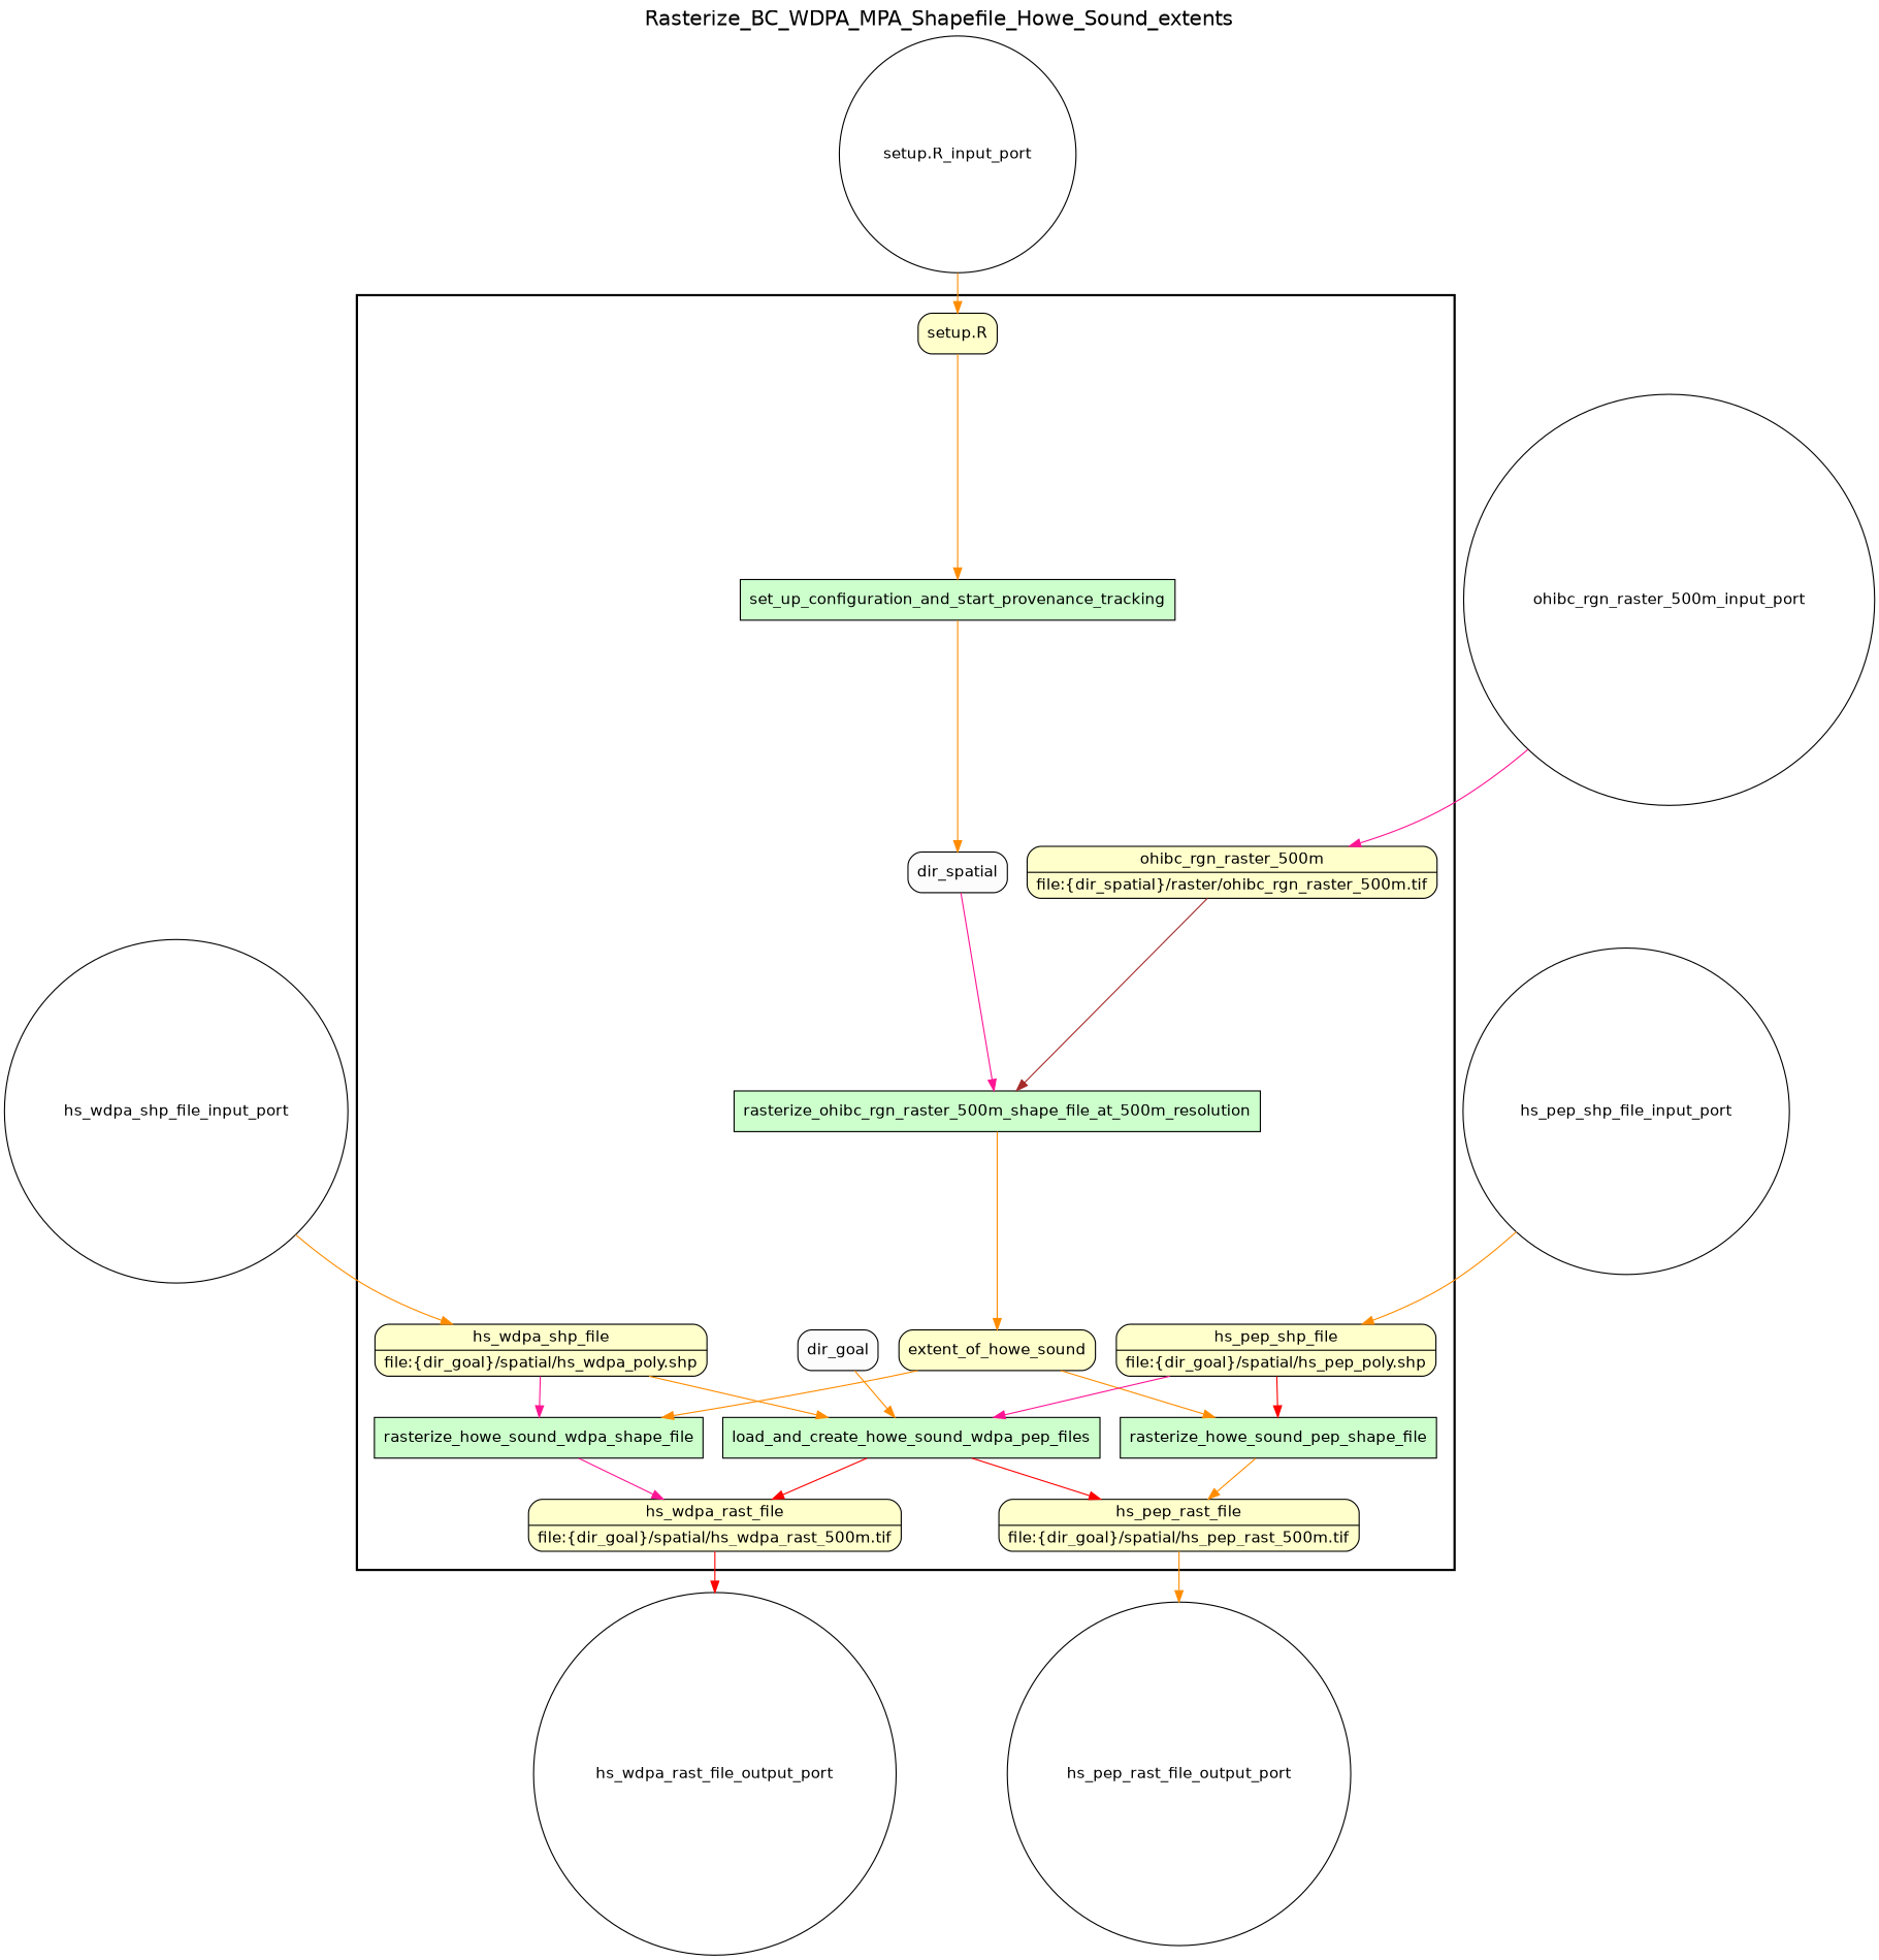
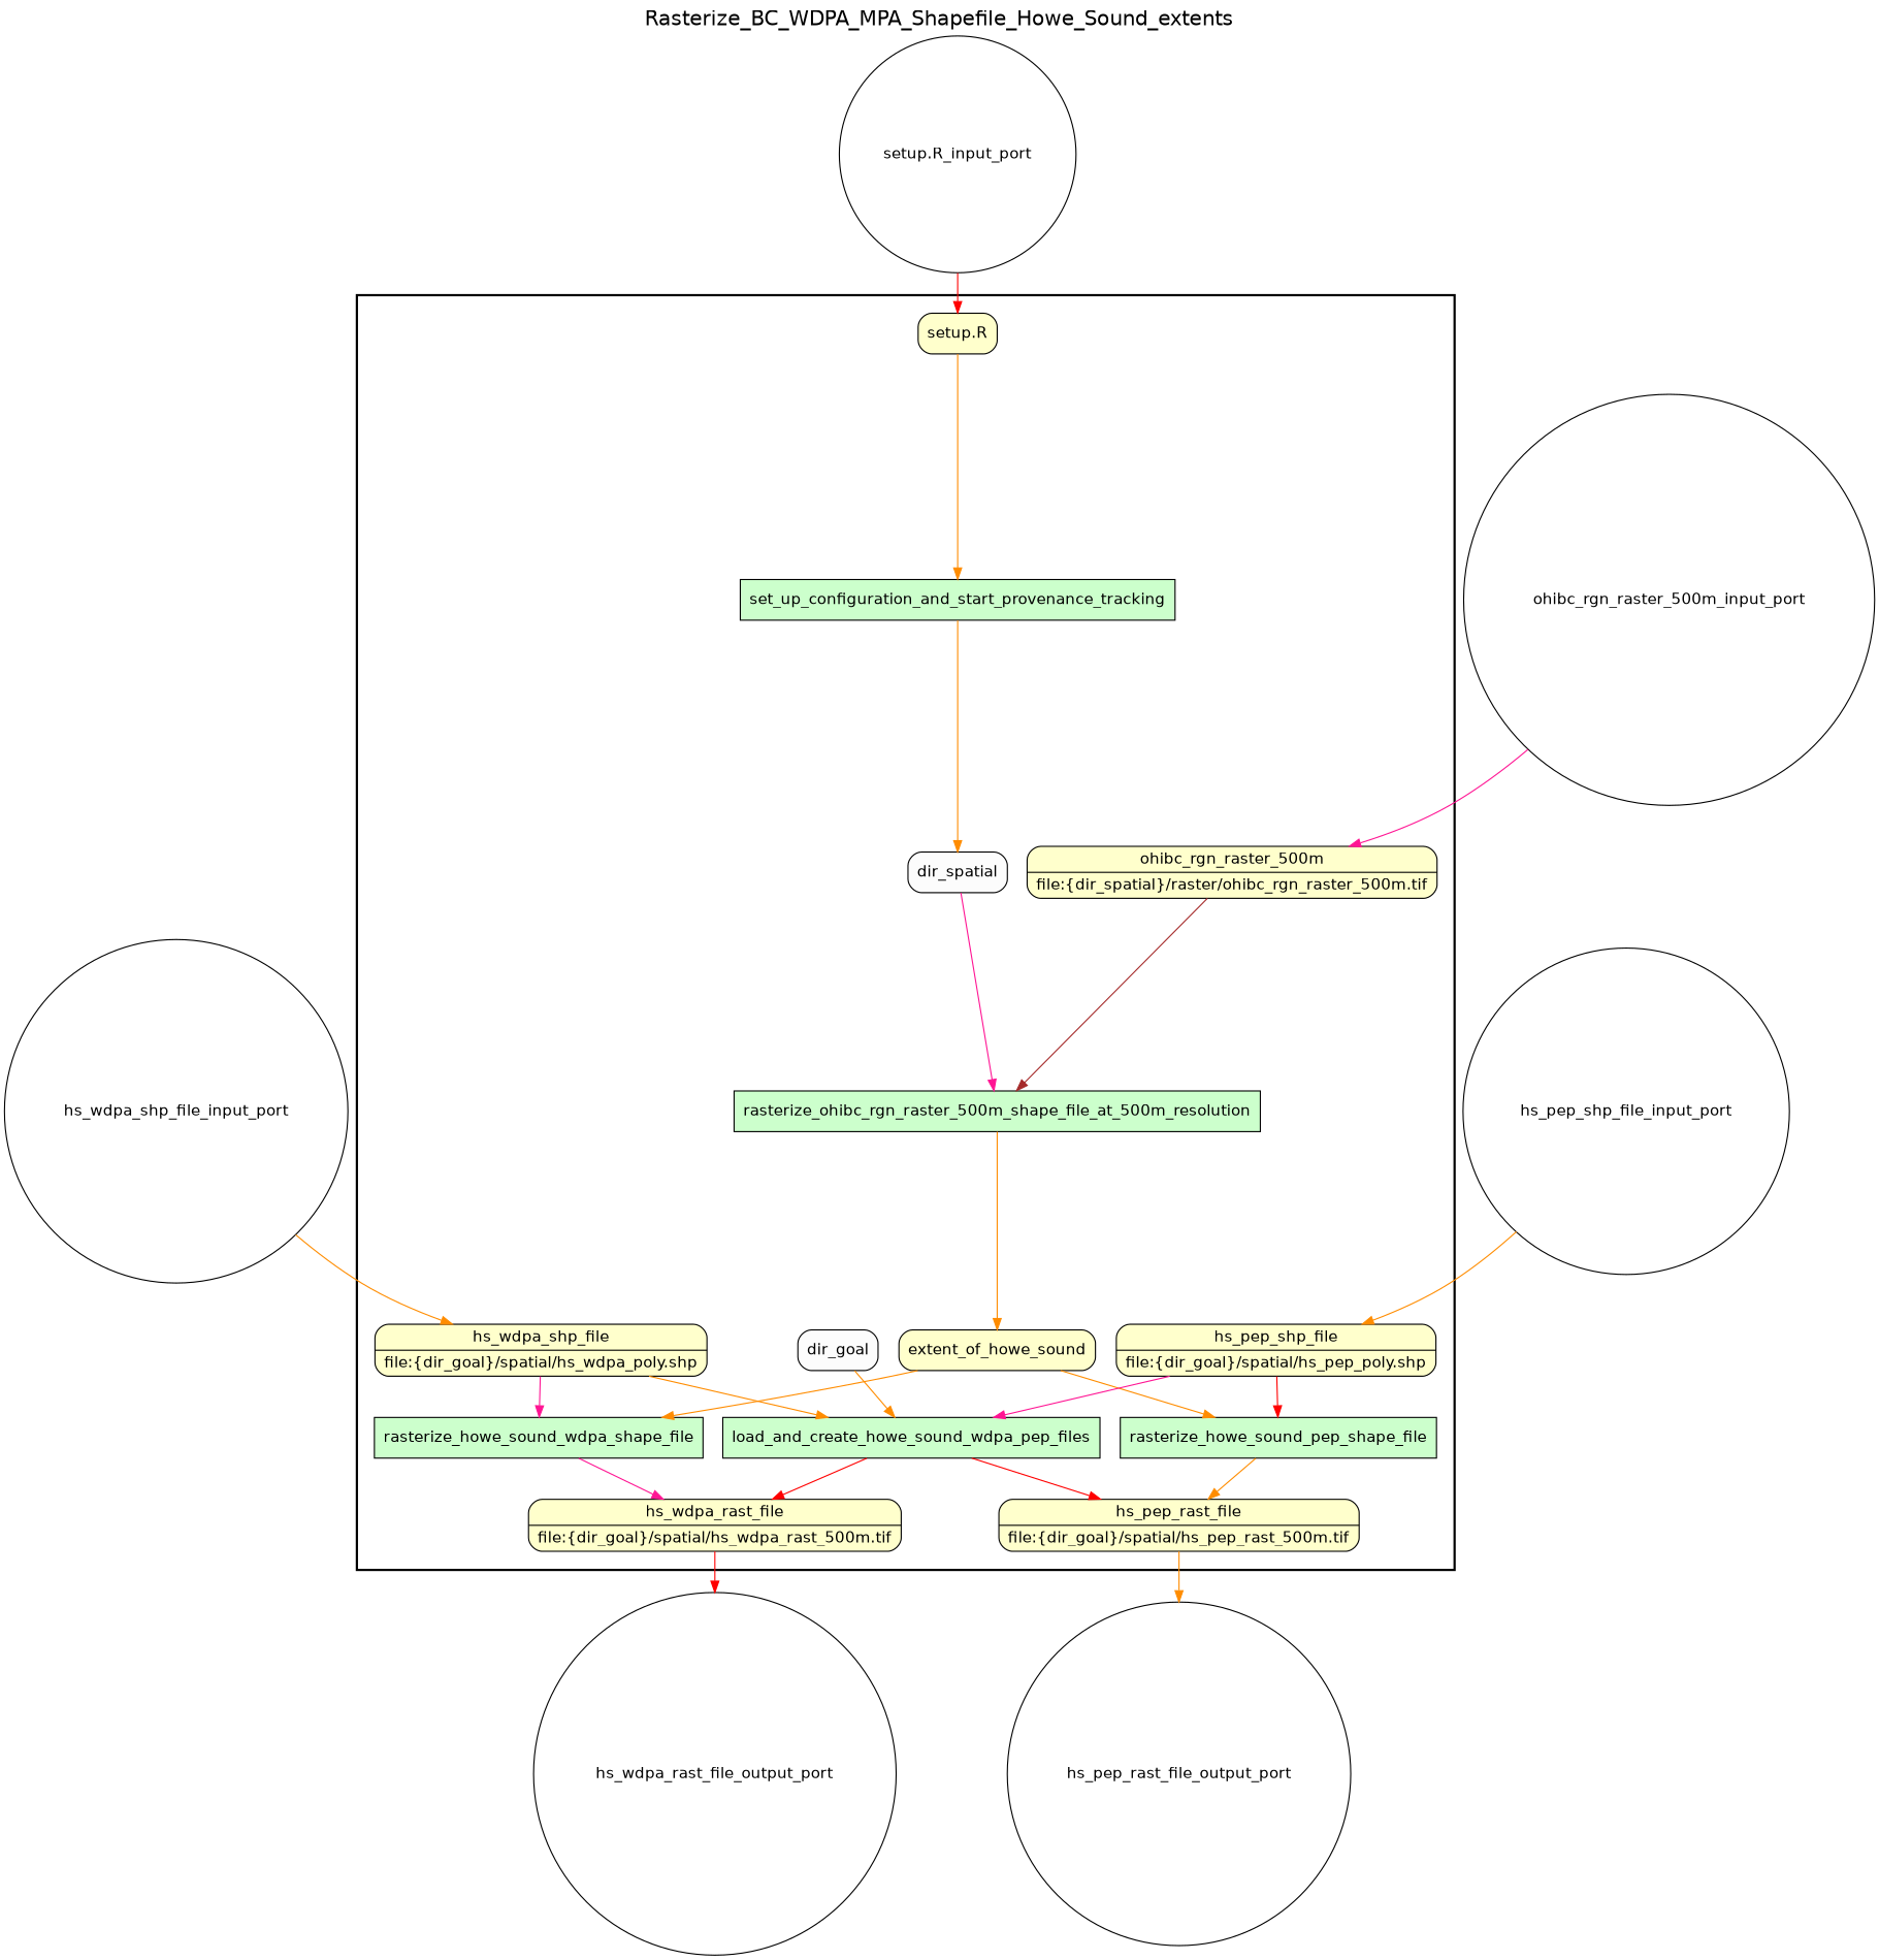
  digraph {
    fontname=Helvetica
    fontsize=18
    label=Rasterize_BC_WDPA_MPA_Shapefile_Howe_Sound_extents
    labelloc=t
    rankdir=TB
    node [fillcolor="#FFFFCC" fontname=Helvetica peripheries=1 shape=box style="rounded,filled"]
    edge [color=darkorange]
    set_up_configuration_and_start_provenance_tracking [fillcolor="#CCFFCC" style=filled]
    dir_spatial [fillcolor="#FCFCFC"]
    dir_goal [fillcolor="#FCFCFC"]
    rasterize_ohibc_rgn_raster_500m_shape_file_at_500m_resolution [fillcolor="#CCFFCC" style=filled]
    extent_of_howe_sound
    load_and_create_howe_sound_wdpa_pep_files [fillcolor="#CCFFCC" style=filled]
    n7 [label="{<f0> hs_wdpa_rast_file |<f1> file\:\{dir_goal\}/spatial/hs_wdpa_rast_500m.tif}" rankdir=LR shape=record]
    n8 [label="{<f0> hs_pep_rast_file |<f1> file\:\{dir_goal\}/spatial/hs_pep_rast_500m.tif}" rankdir=LR shape=record]
    rasterize_howe_sound_wdpa_shape_file [fillcolor="#CCFFCC" style=filled]
    rasterize_howe_sound_pep_shape_file [fillcolor="#CCFFCC" style=filled]
    "setup.R"
    n12 [label="{<f0> ohibc_rgn_raster_500m |<f1> file\:\{dir_spatial\}/raster/ohibc_rgn_raster_500m.tif}" rankdir=LR shape=record]
    n13 [label="{<f0> hs_wdpa_shp_file |<f1> file\:\{dir_goal\}/spatial/hs_wdpa_poly.shp}" rankdir=LR shape=record]
    n14 [label="{<f0> hs_pep_shp_file |<f1> file\:\{dir_goal\}/spatial/hs_pep_poly.shp}" rankdir=LR shape=record]
    hs_wdpa_rast_file_output_port [fillcolor="#FFFFFF" shape=circle width=0.2]
    hs_pep_rast_file_output_port [fillcolor="#FFFFFF" shape=circle width=0.2]
    "setup.R_input_port" [fillcolor="#FFFFFF" shape=circle width=0.2]
    hs_wdpa_shp_file_input_port [fillcolor="#FFFFFF" shape=circle width=0.2]
    hs_pep_shp_file_input_port [fillcolor="#FFFFFF" shape=circle width=0.2]
    ohibc_rgn_raster_500m_input_port [fillcolor="#FFFFFF" shape=circle width=0.2]
    subgraph cluster_1 {
      color=black
      label=""
      penwidth=2
      subgraph cluster_2 {
        color=black
        label=""
        penwidth=0
        set_up_configuration_and_start_provenance_tracking
        dir_spatial
        dir_goal
        rasterize_ohibc_rgn_raster_500m_shape_file_at_500m_resolution
        extent_of_howe_sound
        load_and_create_howe_sound_wdpa_pep_files
        n7
        n8
        rasterize_howe_sound_wdpa_shape_file
        rasterize_howe_sound_pep_shape_file
        "setup.R"
        n12
        n13
        n14
      }
    }
    set_up_configuration_and_start_provenance_tracking -> dir_spatial
    dir_spatial -> rasterize_ohibc_rgn_raster_500m_shape_file_at_500m_resolution [color=deeppink]
    dir_goal -> load_and_create_howe_sound_wdpa_pep_files
    rasterize_ohibc_rgn_raster_500m_shape_file_at_500m_resolution -> extent_of_howe_sound
    extent_of_howe_sound -> rasterize_howe_sound_wdpa_shape_file
    extent_of_howe_sound -> rasterize_howe_sound_pep_shape_file
    load_and_create_howe_sound_wdpa_pep_files -> n7 [color=red]
    load_and_create_howe_sound_wdpa_pep_files -> n8 [color=red]
    n7 -> hs_wdpa_rast_file_output_port [color=red]
    n8 -> hs_pep_rast_file_output_port
    rasterize_howe_sound_wdpa_shape_file -> n7 [color=deeppink]
    rasterize_howe_sound_pep_shape_file -> n8
    "setup.R" -> set_up_configuration_and_start_provenance_tracking
    n12 -> rasterize_ohibc_rgn_raster_500m_shape_file_at_500m_resolution [color=brown]
    n13 -> load_and_create_howe_sound_wdpa_pep_files
    n13 -> rasterize_howe_sound_wdpa_shape_file [color=deeppink]
    n14 -> load_and_create_howe_sound_wdpa_pep_files [color=deeppink]
    n14 -> rasterize_howe_sound_pep_shape_file [color=red]
-   "setup.R_input_port" -> "setup.R"
+   "setup.R_input_port" -> "setup.R" [color=red]
    hs_wdpa_shp_file_input_port -> n13
    hs_pep_shp_file_input_port -> n14
    ohibc_rgn_raster_500m_input_port -> n12 [color=deeppink]
  }
